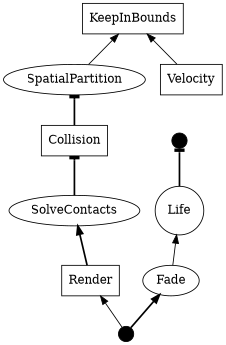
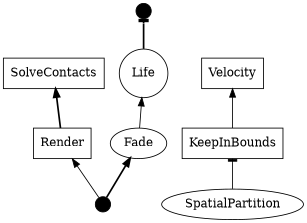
  digraph {
    rankdir=BT
    node [shape=box]
    edge [arrowhead=normal style=bold]
    Start [fixedsize=true height=0.25 shape=point width=0.25]
    Life [shape=circle]
    KeepInBounds
    Velocity
    SpatialPartition [shape=ellipse]
-   Collision
-   SolveContacts [shape=ellipse]
+   SolveContacts
    Render
    Fade [shape=ellipse]
    End [fixedsize=true height=0.25 shape=point width=0.25]
    Life -> Start [arrowhead=tee]
-   Velocity -> KeepInBounds [style=solid]
-   SpatialPartition -> KeepInBounds [style=solid]
-   Collision -> SpatialPartition [arrowhead=tee]
-   SolveContacts -> Collision [arrowhead=tee]
+   KeepInBounds -> Velocity [style=solid]
+   SpatialPartition -> KeepInBounds [arrowhead=tee style=solid]
    Render -> SolveContacts
    Fade -> Life [style=solid]
    End -> Render [style=solid]
    End -> Fade
  }
